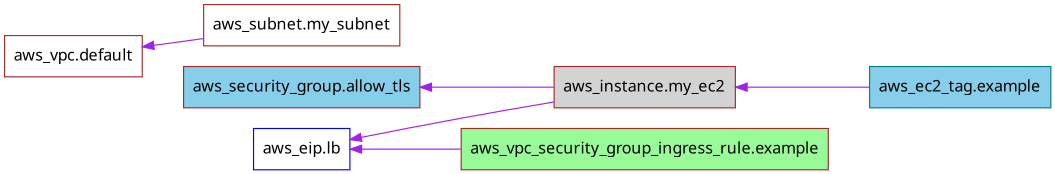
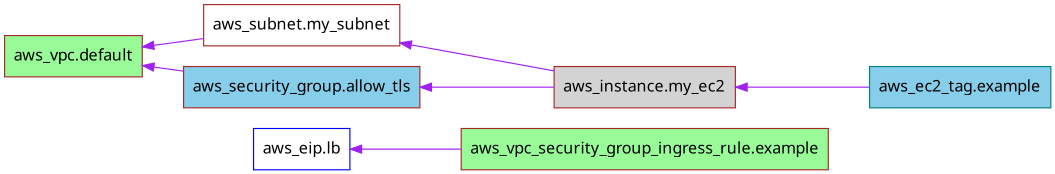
  digraph {
    rankdir=RL
    node [color=brown fillcolor=skyblue fontname="sans-serif" shape=rect style=filled]
    edge [color=purple]
    n1 [color=teal label="aws_ec2_tag.example"]
    n2 [fillcolor=lightgrey label="aws_instance.my_ec2"]
    n3 [fillcolor=white label="aws_subnet.my_subnet"]
    n4 [label="aws_security_group.allow_tls"]
    n5 [color=blue fillcolor=white label="aws_eip.lb"]
-   n6 [fillcolor=white label="aws_vpc.default"]
+   n6 [fillcolor=palegreen label="aws_vpc.default"]
    n7 [fillcolor=palegreen label="aws_vpc_security_group_ingress_rule.example"]
    n1 -> n2
-   n2 -> n5
+   n2 -> n3
    n2 -> n4
    n3 -> n6
+   n4 -> n6
    n7 -> n5
  }
